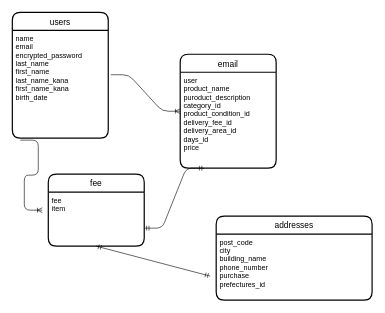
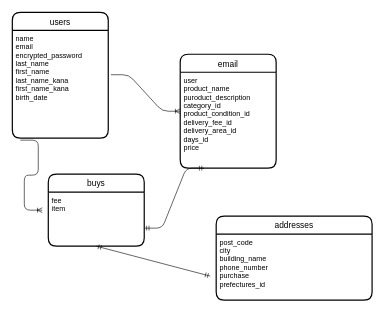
  <mxCell id="0" />
  <mxCell id="1" parent="0" />
  <mxCell id="2" style="edgeStyle=none;shape=flexArrow;rounded=0;orthogonalLoop=1;jettySize=auto;html=1;endArrow=async;endFill=1;" parent="1" edge="1"><mxGeometry relative="1" as="geometry"><mxPoint x="160" y="220" as="targetPoint" /><mxPoint x="160" y="220" as="sourcePoint" /></mxGeometry></mxCell>
  <mxCell id="3" value="&lt;br&gt;" style="text;html=1;align=center;verticalAlign=middle;resizable=0;points=[];autosize=1;" vertex="1" parent="1"><mxGeometry x="50" y="110" width="20" height="20" as="geometry" /></mxCell>
  <mxCell id="4" value="users" style="swimlane;childLayout=stackLayout;horizontal=1;startSize=30;horizontalStack=0;rounded=1;fontSize=14;fontStyle=0;strokeWidth=2;resizeParent=0;resizeLast=1;shadow=0;dashed=0;align=center;" vertex="1" parent="1"><mxGeometry x="20" y="20" width="160" height="210" as="geometry" /></mxCell>
  <mxCell id="5" value="name&#10;email&#10;encrypted_password&#10;last_name&#10;first_name&#10;last_name_kana&#10;first_name_kana&#10;birth_date&#10;" style="align=left;strokeColor=none;fillColor=none;spacingLeft=4;fontSize=12;verticalAlign=top;resizable=0;rotatable=0;part=1;" vertex="1" parent="4"><mxGeometry y="30" width="160" height="180" as="geometry" /></mxCell>
  <mxCell id="6" value="" style="edgeStyle=entityRelationEdgeStyle;fontSize=12;html=1;endArrow=ERoneToMany;exitX=0.083;exitY=1.018;exitDx=0;exitDy=0;exitPerimeter=0;" edge="1" parent="4" source="5"><mxGeometry width="100" height="100" relative="1" as="geometry"><mxPoint x="50" y="215" as="sourcePoint" /><mxPoint x="50" y="330" as="targetPoint" /></mxGeometry></mxCell>
  <mxCell id="7" value="email" style="swimlane;childLayout=stackLayout;horizontal=1;startSize=30;horizontalStack=0;rounded=1;fontSize=14;fontStyle=0;strokeWidth=2;resizeParent=0;resizeLast=1;shadow=0;dashed=0;align=center;" vertex="1" parent="1"><mxGeometry x="300" y="90" width="160" height="190" as="geometry" /></mxCell>
  <mxCell id="8" value="user&#10;product_name&#10;puroduct_description&#10;category_id&#10;product_condition_id&#10;delivery_fee_id&#10;delivery_area_id&#10;days_id&#10;price&#10;" style="align=left;strokeColor=none;fillColor=none;spacingLeft=4;fontSize=12;verticalAlign=top;resizable=0;rotatable=0;part=1;" vertex="1" parent="7"><mxGeometry y="30" width="160" height="160" as="geometry" /></mxCell>
  <mxCell id="9" value="" style="edgeStyle=entityRelationEdgeStyle;fontSize=12;html=1;endArrow=ERoneToMany;exitX=1.027;exitY=0.412;exitDx=0;exitDy=0;exitPerimeter=0;entryX=0;entryY=0.5;entryDx=0;entryDy=0;" edge="1" parent="1" source="5" target="7"><mxGeometry width="100" height="100" relative="1" as="geometry"><mxPoint x="230" y="280" as="sourcePoint" /><mxPoint x="330" y="180" as="targetPoint" /></mxGeometry></mxCell>
- <mxCell id="10" value="fee" style="swimlane;childLayout=stackLayout;horizontal=1;startSize=30;horizontalStack=0;rounded=1;fontSize=14;fontStyle=0;strokeWidth=2;resizeParent=0;resizeLast=1;shadow=0;dashed=0;align=center;" vertex="1" parent="1"><mxGeometry x="80" y="290" width="160" height="120" as="geometry" /></mxCell>
+ <mxCell id="10" value="buys" style="swimlane;childLayout=stackLayout;horizontal=1;startSize=30;horizontalStack=0;rounded=1;fontSize=14;fontStyle=0;strokeWidth=2;resizeParent=0;resizeLast=1;shadow=0;dashed=0;align=center;" vertex="1" parent="1"><mxGeometry x="80" y="290" width="160" height="120" as="geometry" /></mxCell>
  <mxCell id="11" value="fee&#10;item" style="align=left;strokeColor=none;fillColor=none;spacingLeft=4;fontSize=12;verticalAlign=top;resizable=0;rotatable=0;part=1;" vertex="1" parent="10"><mxGeometry y="30" width="160" height="90" as="geometry" /></mxCell>
  <mxCell id="12" value="" style="edgeStyle=entityRelationEdgeStyle;fontSize=12;html=1;endArrow=ERmandOne;startArrow=ERmandOne;" edge="1" parent="1"><mxGeometry width="100" height="100" relative="1" as="geometry"><mxPoint x="240" y="380" as="sourcePoint" /><mxPoint x="340" y="280" as="targetPoint" /></mxGeometry></mxCell>
  <mxCell id="13" value="" style="fontSize=12;html=1;endArrow=ERmandOne;startArrow=ERmandOne;entryX=0.5;entryY=1;entryDx=0;entryDy=0;" edge="1" parent="1" target="11"><mxGeometry width="100" height="100" relative="1" as="geometry"><mxPoint x="350" y="460" as="sourcePoint" /><mxPoint x="120" y="440" as="targetPoint" /></mxGeometry></mxCell>
  <mxCell id="14" value="addresses" style="swimlane;childLayout=stackLayout;horizontal=1;startSize=30;horizontalStack=0;rounded=1;fontSize=14;fontStyle=0;strokeWidth=2;resizeParent=0;resizeLast=1;shadow=0;dashed=0;align=center;" vertex="1" parent="1"><mxGeometry x="360" y="360" width="260" height="140" as="geometry" /></mxCell>
  <mxCell id="15" value="post_code&#10;city&#10;building_name&#10;phone_number&#10;purchase&#10;prefectures_id" style="align=left;strokeColor=none;fillColor=none;spacingLeft=4;fontSize=12;verticalAlign=top;resizable=0;rotatable=0;part=1;" vertex="1" parent="14"><mxGeometry y="30" width="260" height="110" as="geometry" /></mxCell>
